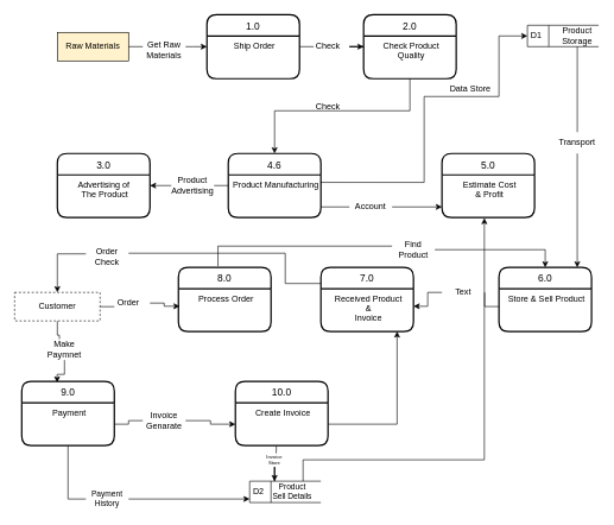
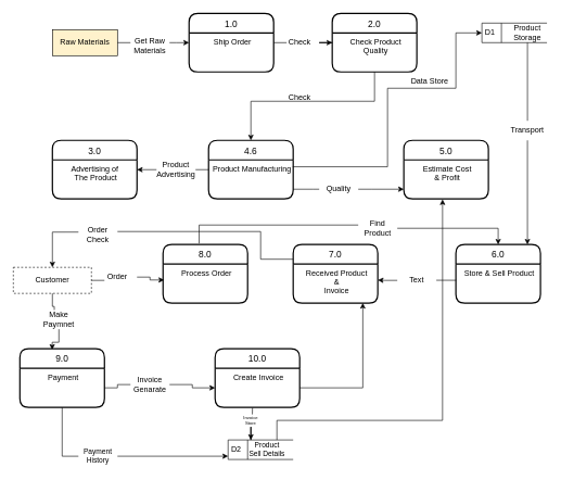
  <mxCell id="0" />
  <mxCell id="1" parent="0" />
  <mxCell id="2" style="edgeStyle=orthogonalEdgeStyle;rounded=0;orthogonalLoop=1;jettySize=auto;html=1;entryX=0;entryY=0.25;entryDx=0;entryDy=0;startArrow=none;" edge="1" parent="1" source="11" target="6"><mxGeometry relative="1" as="geometry"><mxPoint x="280" y="65" as="targetPoint" /><Array as="points"><mxPoint x="270" y="65" /><mxPoint x="270" y="65" /></Array></mxGeometry></mxCell>
  <mxCell id="3" value="Raw Materials" style="whiteSpace=wrap;html=1;align=center;fillColor=#fff2cc;" vertex="1" parent="1"><mxGeometry x="80" y="45" width="100" height="40" as="geometry" /></mxCell>
  <mxCell id="4" style="edgeStyle=orthogonalEdgeStyle;rounded=0;orthogonalLoop=1;jettySize=auto;html=1;entryX=0;entryY=0.25;entryDx=0;entryDy=0;startArrow=none;" edge="1" parent="1" source="9" target="8"><mxGeometry relative="1" as="geometry" /></mxCell>
  <mxCell id="5" value="1.0" style="swimlane;childLayout=stackLayout;horizontal=1;startSize=30;horizontalStack=0;rounded=1;fontSize=14;fontStyle=0;strokeWidth=2;resizeParent=0;resizeLast=1;shadow=0;dashed=0;align=center;" vertex="1" parent="1"><mxGeometry x="290" y="20" width="130" height="90" as="geometry" /></mxCell>
  <mxCell id="6" value="Ship Order" style="align=center;strokeColor=none;fillColor=none;spacingLeft=4;fontSize=12;verticalAlign=top;resizable=0;rotatable=0;part=1;" vertex="1" parent="5"><mxGeometry y="30" width="130" height="60" as="geometry" /></mxCell>
  <mxCell id="7" value="2.0" style="swimlane;childLayout=stackLayout;horizontal=1;startSize=30;horizontalStack=0;rounded=1;fontSize=14;fontStyle=0;strokeWidth=2;resizeParent=0;resizeLast=1;shadow=0;dashed=0;align=center;" vertex="1" parent="1"><mxGeometry x="510" y="20" width="130" height="90" as="geometry" /></mxCell>
  <mxCell id="8" value="Check Product&#10;Quality" style="align=center;strokeColor=none;fillColor=none;spacingLeft=4;fontSize=12;verticalAlign=top;resizable=0;rotatable=0;part=1;" vertex="1" parent="7"><mxGeometry y="30" width="130" height="60" as="geometry" /></mxCell>
  <mxCell id="9" value="Check" style="text;html=1;strokeColor=none;fillColor=none;align=center;verticalAlign=middle;whiteSpace=wrap;rounded=0;" vertex="1" parent="1"><mxGeometry x="430" y="50" width="60" height="30" as="geometry" /></mxCell>
  <mxCell id="10" value="" style="edgeStyle=orthogonalEdgeStyle;rounded=0;orthogonalLoop=1;jettySize=auto;html=1;endArrow=none;" edge="1" parent="1" source="5"><mxGeometry relative="1" as="geometry"><mxPoint x="420" y="65" as="sourcePoint" /><mxPoint x="440" y="65" as="targetPoint" /></mxGeometry></mxCell>
  <mxCell id="11" value="Get Raw&lt;br&gt;Materials" style="text;html=1;strokeColor=none;fillColor=none;align=center;verticalAlign=middle;whiteSpace=wrap;rounded=0;" vertex="1" parent="1"><mxGeometry x="200" y="55" width="60" height="30" as="geometry" /></mxCell>
  <mxCell id="12" value="" style="edgeStyle=orthogonalEdgeStyle;rounded=0;orthogonalLoop=1;jettySize=auto;html=1;endArrow=none;" edge="1" parent="1" source="3"><mxGeometry relative="1" as="geometry"><mxPoint x="200" y="65" as="targetPoint" /><mxPoint x="180" y="65" as="sourcePoint" /></mxGeometry></mxCell>
  <mxCell id="13" value="3.0" style="swimlane;childLayout=stackLayout;horizontal=1;startSize=30;horizontalStack=0;rounded=1;fontSize=14;fontStyle=0;strokeWidth=2;resizeParent=0;resizeLast=1;shadow=0;dashed=0;align=center;" vertex="1" parent="1"><mxGeometry x="80" y="215" width="130" height="90" as="geometry" /></mxCell>
  <mxCell id="14" value="Advertising of &#10;The Product" style="align=center;strokeColor=none;fillColor=none;spacingLeft=4;fontSize=12;verticalAlign=top;resizable=0;rotatable=0;part=1;" vertex="1" parent="13"><mxGeometry y="30" width="130" height="60" as="geometry" /></mxCell>
  <mxCell id="15" value="" style="edgeStyle=orthogonalEdgeStyle;rounded=0;orthogonalLoop=1;jettySize=auto;html=1;startArrow=none;" edge="1" parent="1" source="18" target="14"><mxGeometry relative="1" as="geometry"><Array as="points"><mxPoint x="240" y="260" /></Array></mxGeometry></mxCell>
  <mxCell id="16" value="4.6" style="swimlane;childLayout=stackLayout;horizontal=1;startSize=30;horizontalStack=0;rounded=1;fontSize=14;fontStyle=0;strokeWidth=2;resizeParent=0;resizeLast=1;shadow=0;dashed=0;align=center;" vertex="1" parent="1"><mxGeometry x="320" y="215" width="130" height="90" as="geometry" /></mxCell>
  <mxCell id="17" value="Product Manufacturing" style="align=center;strokeColor=none;fillColor=none;spacingLeft=4;fontSize=12;verticalAlign=top;resizable=0;rotatable=0;part=1;" vertex="1" parent="16"><mxGeometry y="30" width="130" height="60" as="geometry" /></mxCell>
  <mxCell id="18" value="Product&lt;br&gt;Advertising" style="text;html=1;strokeColor=none;fillColor=none;align=center;verticalAlign=middle;whiteSpace=wrap;rounded=0;" vertex="1" parent="1"><mxGeometry x="240" y="245" width="60" height="30" as="geometry" /></mxCell>
  <mxCell id="19" value="" style="edgeStyle=orthogonalEdgeStyle;rounded=0;orthogonalLoop=1;jettySize=auto;html=1;endArrow=none;" edge="1" parent="1" source="16" target="18"><mxGeometry relative="1" as="geometry"><mxPoint x="310" y="260" as="sourcePoint" /><mxPoint x="220" y="260" as="targetPoint" /><Array as="points"><mxPoint x="240" y="260" /></Array></mxGeometry></mxCell>
  <mxCell id="20" style="edgeStyle=orthogonalEdgeStyle;rounded=0;orthogonalLoop=1;jettySize=auto;html=1;entryX=0.5;entryY=0;entryDx=0;entryDy=0;" edge="1" parent="1" source="8" target="16"><mxGeometry relative="1" as="geometry"><Array as="points"><mxPoint x="575" y="155" /><mxPoint x="385" y="155" /></Array></mxGeometry></mxCell>
  <mxCell id="21" value="Check" style="text;html=1;strokeColor=none;fillColor=none;align=center;verticalAlign=middle;whiteSpace=wrap;rounded=0;" vertex="1" parent="1"><mxGeometry x="430" y="135" width="60" height="30" as="geometry" /></mxCell>
  <mxCell id="22" value="5.0" style="swimlane;childLayout=stackLayout;horizontal=1;startSize=30;horizontalStack=0;rounded=1;fontSize=14;fontStyle=0;strokeWidth=2;resizeParent=0;resizeLast=1;shadow=0;dashed=0;align=center;" vertex="1" parent="1"><mxGeometry x="620" y="215" width="130" height="90" as="geometry" /></mxCell>
  <mxCell id="23" value="Estimate Cost&#10;&amp; Profit" style="align=center;strokeColor=none;fillColor=none;spacingLeft=4;fontSize=12;verticalAlign=top;resizable=0;rotatable=0;part=1;" vertex="1" parent="22"><mxGeometry y="30" width="130" height="60" as="geometry" /></mxCell>
  <mxCell id="24" value="D1" style="html=1;dashed=0;whitespace=wrap;shape=mxgraph.dfd.dataStoreID;align=left;spacingLeft=3;points=[[0,0],[0.5,0],[1,0],[0,0.5],[1,0.5],[0,1],[0.5,1],[1,1]];" vertex="1" parent="1"><mxGeometry x="740" y="35" width="100" height="30" as="geometry" /></mxCell>
  <mxCell id="25" style="edgeStyle=orthogonalEdgeStyle;rounded=0;orthogonalLoop=1;jettySize=auto;html=1;startArrow=none;exitX=0.995;exitY=0.176;exitDx=0;exitDy=0;exitPerimeter=0;" edge="1" parent="1" source="17"><mxGeometry relative="1" as="geometry"><mxPoint x="460" y="255" as="sourcePoint" /><mxPoint x="740" y="50" as="targetPoint" /><Array as="points"><mxPoint x="595" y="256" /><mxPoint x="595" y="135" /><mxPoint x="700" y="135" /><mxPoint x="700" y="50" /></Array></mxGeometry></mxCell>
  <mxCell id="26" style="edgeStyle=orthogonalEdgeStyle;rounded=0;orthogonalLoop=1;jettySize=auto;html=1;entryX=0.846;entryY=0;entryDx=0;entryDy=0;entryPerimeter=0;startArrow=none;" edge="1" parent="1" source="39" target="32"><mxGeometry relative="1" as="geometry" /></mxCell>
  <mxCell id="27" value="Product Storage" style="text;html=1;strokeColor=none;fillColor=none;align=center;verticalAlign=middle;whiteSpace=wrap;rounded=0;" vertex="1" parent="1"><mxGeometry x="780" y="35" width="60" height="30" as="geometry" /></mxCell>
  <mxCell id="28" style="edgeStyle=orthogonalEdgeStyle;rounded=0;orthogonalLoop=1;jettySize=auto;html=1;exitX=1;exitY=0.5;exitDx=0;exitDy=0;entryX=0;entryY=0.75;entryDx=0;entryDy=0;startArrow=none;" edge="1" parent="1" source="29" target="23"><mxGeometry relative="1" as="geometry"><Array as="points"><mxPoint x="570" y="290" /><mxPoint x="570" y="290" /></Array></mxGeometry></mxCell>
- <mxCell id="29" value="Account" style="text;html=1;strokeColor=none;fillColor=none;align=center;verticalAlign=middle;whiteSpace=wrap;rounded=0;" vertex="1" parent="1"><mxGeometry x="490" y="275" width="60" height="30" as="geometry" /></mxCell>
+ <mxCell id="29" value="Quality" style="text;html=1;strokeColor=none;fillColor=none;align=center;verticalAlign=middle;whiteSpace=wrap;rounded=0;" vertex="1" parent="1"><mxGeometry x="490" y="275" width="60" height="30" as="geometry" /></mxCell>
  <mxCell id="30" value="" style="edgeStyle=orthogonalEdgeStyle;rounded=0;orthogonalLoop=1;jettySize=auto;html=1;exitX=1;exitY=0.75;exitDx=0;exitDy=0;entryX=0;entryY=0.5;entryDx=0;entryDy=0;endArrow=none;" edge="1" parent="1" source="17" target="29"><mxGeometry relative="1" as="geometry"><mxPoint x="450" y="290" as="sourcePoint" /><mxPoint x="620" y="290" as="targetPoint" /><Array as="points"><mxPoint x="480" y="290" /><mxPoint x="480" y="290" /></Array></mxGeometry></mxCell>
  <mxCell id="31" value="Data Store" style="text;html=1;strokeColor=none;fillColor=none;align=center;verticalAlign=middle;whiteSpace=wrap;rounded=0;" vertex="1" parent="1"><mxGeometry x="630" y="110" width="60" height="30" as="geometry" /></mxCell>
  <mxCell id="32" value="6.0" style="swimlane;childLayout=stackLayout;horizontal=1;startSize=30;horizontalStack=0;rounded=1;fontSize=14;fontStyle=0;strokeWidth=2;resizeParent=0;resizeLast=1;shadow=0;dashed=0;align=center;" vertex="1" parent="1"><mxGeometry x="700" y="375" width="130" height="90" as="geometry" /></mxCell>
  <mxCell id="33" value="Store &amp; Sell Product" style="align=center;strokeColor=none;fillColor=none;spacingLeft=4;fontSize=12;verticalAlign=top;resizable=0;rotatable=0;part=1;" vertex="1" parent="32"><mxGeometry y="30" width="130" height="60" as="geometry" /></mxCell>
  <mxCell id="34" value="7.0" style="swimlane;childLayout=stackLayout;horizontal=1;startSize=30;horizontalStack=0;rounded=1;fontSize=14;fontStyle=0;strokeWidth=2;resizeParent=0;resizeLast=1;shadow=0;dashed=0;align=center;" vertex="1" parent="1"><mxGeometry x="450" y="375" width="130" height="90" as="geometry" /></mxCell>
  <mxCell id="35" value="Received Product&#10;&amp;&#10;Invoice" style="align=center;strokeColor=none;fillColor=none;spacingLeft=4;fontSize=12;verticalAlign=top;resizable=0;rotatable=0;part=1;" vertex="1" parent="34"><mxGeometry y="30" width="130" height="60" as="geometry" /></mxCell>
  <mxCell id="36" style="edgeStyle=orthogonalEdgeStyle;rounded=0;orthogonalLoop=1;jettySize=auto;html=1;entryX=1.001;entryY=0.408;entryDx=0;entryDy=0;startArrow=none;entryPerimeter=0;" edge="1" parent="1" source="37" target="35"><mxGeometry relative="1" as="geometry" /></mxCell>
- <mxCell id="37" value="Text" style="text;html=1;strokeColor=none;fillColor=none;align=center;verticalAlign=middle;whiteSpace=wrap;rounded=0;" vertex="1" parent="1"><mxGeometry x="620" y="395" width="60" height="30" as="geometry" /></mxCell>
+ <mxCell id="37" value="Text" style="text;html=1;strokeColor=none;fillColor=none;align=center;verticalAlign=middle;whiteSpace=wrap;rounded=0;" vertex="1" parent="1"><mxGeometry x="610" y="415" width="60" height="30" as="geometry" /></mxCell>
  <mxCell id="38" value="" style="edgeStyle=orthogonalEdgeStyle;rounded=0;orthogonalLoop=1;jettySize=auto;html=1;entryX=1;entryY=0.5;entryDx=0;entryDy=0;endArrow=none;exitX=0.003;exitY=0.414;exitDx=0;exitDy=0;exitPerimeter=0;" edge="1" parent="1" source="33" target="37"><mxGeometry relative="1" as="geometry"><mxPoint x="700" y="435" as="sourcePoint" /><mxPoint x="580" y="435" as="targetPoint" /></mxGeometry></mxCell>
  <mxCell id="39" value="Transport" style="text;html=1;strokeColor=none;fillColor=none;align=center;verticalAlign=middle;whiteSpace=wrap;rounded=0;" vertex="1" parent="1"><mxGeometry x="780" y="185" width="60" height="30" as="geometry" /></mxCell>
  <mxCell id="40" value="" style="edgeStyle=orthogonalEdgeStyle;rounded=0;orthogonalLoop=1;jettySize=auto;html=1;entryX=0.5;entryY=0;entryDx=0;entryDy=0;endArrow=none;" edge="1" parent="1" source="27" target="39"><mxGeometry relative="1" as="geometry"><mxPoint x="809.98" y="65" as="sourcePoint" /><mxPoint x="809.98" y="375" as="targetPoint" /><Array as="points" /></mxGeometry></mxCell>
  <mxCell id="41" value="8.0" style="swimlane;childLayout=stackLayout;horizontal=1;startSize=30;horizontalStack=0;rounded=1;fontSize=14;fontStyle=0;strokeWidth=2;resizeParent=0;resizeLast=1;shadow=0;dashed=0;align=center;" vertex="1" parent="1"><mxGeometry x="250" y="375" width="130" height="90" as="geometry" /></mxCell>
  <mxCell id="42" value="Process Order" style="align=center;strokeColor=none;fillColor=none;spacingLeft=4;fontSize=12;verticalAlign=top;resizable=0;rotatable=0;part=1;" vertex="1" parent="41"><mxGeometry y="30" width="130" height="60" as="geometry" /></mxCell>
  <mxCell id="43" style="edgeStyle=orthogonalEdgeStyle;rounded=0;orthogonalLoop=1;jettySize=auto;html=1;entryX=0.5;entryY=0;entryDx=0;entryDy=0;" edge="1" parent="1" source="44" target="32"><mxGeometry relative="1" as="geometry"><mxPoint x="740" y="345" as="targetPoint" /></mxGeometry></mxCell>
  <mxCell id="44" value="Find Product" style="text;html=1;strokeColor=none;fillColor=none;align=center;verticalAlign=middle;whiteSpace=wrap;rounded=0;" vertex="1" parent="1"><mxGeometry x="550" y="335" width="60" height="30" as="geometry" /></mxCell>
  <mxCell id="45" value="" style="endArrow=none;html=1;rounded=0;exitX=0.427;exitY=-0.02;exitDx=0;exitDy=0;exitPerimeter=0;edgeStyle=orthogonalEdgeStyle;" edge="1" parent="1" source="41"><mxGeometry width="50" height="50" relative="1" as="geometry"><mxPoint x="270" y="375" as="sourcePoint" /><mxPoint x="550" y="345" as="targetPoint" /><Array as="points"><mxPoint x="306" y="345" /></Array></mxGeometry></mxCell>
  <mxCell id="46" style="edgeStyle=orthogonalEdgeStyle;rounded=0;orthogonalLoop=1;jettySize=auto;html=1;entryX=0.013;entryY=0.407;entryDx=0;entryDy=0;entryPerimeter=0;startArrow=none;exitX=1;exitY=0.5;exitDx=0;exitDy=0;" edge="1" parent="1" source="52" target="42"><mxGeometry relative="1" as="geometry"><Array as="points"><mxPoint x="230" y="425" /><mxPoint x="230" y="429" /></Array></mxGeometry></mxCell>
  <mxCell id="47" style="edgeStyle=orthogonalEdgeStyle;rounded=0;orthogonalLoop=1;jettySize=auto;html=1;entryX=0.382;entryY=0.017;entryDx=0;entryDy=0;entryPerimeter=0;startArrow=none;" edge="1" parent="1" source="56" target="54"><mxGeometry relative="1" as="geometry" /></mxCell>
  <mxCell id="48" value="Customer" style="rounded=0;whiteSpace=wrap;html=1;dashed=1;" vertex="1" parent="1"><mxGeometry x="20" y="410" width="120" height="40" as="geometry" /></mxCell>
  <mxCell id="49" style="edgeStyle=orthogonalEdgeStyle;rounded=0;orthogonalLoop=1;jettySize=auto;html=1;entryX=0.5;entryY=0;entryDx=0;entryDy=0;exitX=0.001;exitY=0.362;exitDx=0;exitDy=0;startArrow=none;exitPerimeter=0;" edge="1" parent="1" source="50" target="48"><mxGeometry relative="1" as="geometry"><Array as="points"><mxPoint x="80" y="356" /></Array></mxGeometry></mxCell>
  <mxCell id="50" value="Order Check" style="text;html=1;strokeColor=none;fillColor=none;align=center;verticalAlign=middle;whiteSpace=wrap;rounded=0;" vertex="1" parent="1"><mxGeometry x="120" y="345" width="60" height="30" as="geometry" /></mxCell>
  <mxCell id="51" value="" style="edgeStyle=orthogonalEdgeStyle;rounded=0;orthogonalLoop=1;jettySize=auto;html=1;exitX=0;exitY=0.25;exitDx=0;exitDy=0;endArrow=none;" edge="1" parent="1" source="34"><mxGeometry relative="1" as="geometry"><mxPoint x="450" y="405" as="sourcePoint" /><mxPoint x="180" y="355" as="targetPoint" /><Array as="points"><mxPoint x="400" y="397" /><mxPoint x="400" y="355" /></Array></mxGeometry></mxCell>
  <mxCell id="52" value="Order" style="text;html=1;strokeColor=none;fillColor=none;align=center;verticalAlign=middle;whiteSpace=wrap;rounded=0;" vertex="1" parent="1"><mxGeometry x="150" y="410" width="60" height="30" as="geometry" /></mxCell>
  <mxCell id="53" value="" style="edgeStyle=orthogonalEdgeStyle;rounded=0;orthogonalLoop=1;jettySize=auto;html=1;endArrow=none;" edge="1" parent="1" source="48"><mxGeometry relative="1" as="geometry"><mxPoint x="140" y="430" as="sourcePoint" /><mxPoint x="160" y="430" as="targetPoint" /></mxGeometry></mxCell>
  <mxCell id="54" value="9.0" style="swimlane;childLayout=stackLayout;horizontal=1;startSize=30;horizontalStack=0;rounded=1;fontSize=14;fontStyle=0;strokeWidth=2;resizeParent=0;resizeLast=1;shadow=0;dashed=0;align=center;" vertex="1" parent="1"><mxGeometry x="30" y="535" width="130" height="90" as="geometry" /></mxCell>
  <mxCell id="55" value="Payment" style="align=center;strokeColor=none;fillColor=none;spacingLeft=4;fontSize=12;verticalAlign=top;resizable=0;rotatable=0;part=1;" vertex="1" parent="54"><mxGeometry y="30" width="130" height="60" as="geometry" /></mxCell>
  <mxCell id="56" value="Make Paymnet" style="text;html=1;strokeColor=none;fillColor=none;align=center;verticalAlign=middle;whiteSpace=wrap;rounded=0;" vertex="1" parent="1"><mxGeometry x="60" y="475" width="60" height="30" as="geometry" /></mxCell>
  <mxCell id="57" value="" style="edgeStyle=orthogonalEdgeStyle;rounded=0;orthogonalLoop=1;jettySize=auto;html=1;entryX=0.382;entryY=0.017;entryDx=0;entryDy=0;entryPerimeter=0;endArrow=none;" edge="1" parent="1" source="48" target="56"><mxGeometry relative="1" as="geometry"><mxPoint x="80" y="450" as="sourcePoint" /><mxPoint x="79.66" y="536.53" as="targetPoint" /></mxGeometry></mxCell>
  <mxCell id="58" value="10.0" style="swimlane;childLayout=stackLayout;horizontal=1;startSize=30;horizontalStack=0;rounded=1;fontSize=14;fontStyle=0;strokeWidth=2;resizeParent=0;resizeLast=1;shadow=0;dashed=0;align=center;" vertex="1" parent="1"><mxGeometry x="330" y="535" width="130" height="90" as="geometry" /></mxCell>
  <mxCell id="59" value="Create Invoice" style="align=center;strokeColor=none;fillColor=none;spacingLeft=4;fontSize=12;verticalAlign=top;resizable=0;rotatable=0;part=1;" vertex="1" parent="58"><mxGeometry y="30" width="130" height="60" as="geometry" /></mxCell>
  <mxCell id="60" style="edgeStyle=orthogonalEdgeStyle;rounded=0;orthogonalLoop=1;jettySize=auto;html=1;entryX=0;entryY=0.5;entryDx=0;entryDy=0;startArrow=none;" edge="1" parent="1" source="61" target="59"><mxGeometry relative="1" as="geometry" /></mxCell>
  <mxCell id="61" value="Invoice&lt;br&gt;Genarate" style="text;html=1;strokeColor=none;fillColor=none;align=center;verticalAlign=middle;whiteSpace=wrap;rounded=0;" vertex="1" parent="1"><mxGeometry x="200" y="575" width="60" height="30" as="geometry" /></mxCell>
  <mxCell id="62" value="" style="edgeStyle=orthogonalEdgeStyle;rounded=0;orthogonalLoop=1;jettySize=auto;html=1;entryX=0;entryY=0.5;entryDx=0;entryDy=0;endArrow=none;" edge="1" parent="1" source="55" target="61"><mxGeometry relative="1" as="geometry"><mxPoint x="160" y="595" as="sourcePoint" /><mxPoint x="330" y="595" as="targetPoint" /></mxGeometry></mxCell>
  <mxCell id="63" style="edgeStyle=orthogonalEdgeStyle;rounded=0;orthogonalLoop=1;jettySize=auto;html=1;entryX=0.823;entryY=0.996;entryDx=0;entryDy=0;entryPerimeter=0;" edge="1" parent="1" source="59" target="35"><mxGeometry relative="1" as="geometry"><Array as="points"><mxPoint x="557" y="595" /></Array></mxGeometry></mxCell>
  <mxCell id="64" value="D2" style="html=1;dashed=0;whitespace=wrap;shape=mxgraph.dfd.dataStoreID;align=left;spacingLeft=3;points=[[0,0],[0.5,0],[1,0],[0,0.5],[1,0.5],[0,1],[0.5,1],[1,1]];" vertex="1" parent="1"><mxGeometry x="350" y="675" width="100" height="30" as="geometry" /></mxCell>
  <mxCell id="65" style="edgeStyle=orthogonalEdgeStyle;rounded=0;orthogonalLoop=1;jettySize=auto;html=1;exitX=0.75;exitY=0;exitDx=0;exitDy=0;entryX=0.458;entryY=1.01;entryDx=0;entryDy=0;entryPerimeter=0;fontSize=11;" edge="1" parent="1" source="66" target="23"><mxGeometry relative="1" as="geometry"><Array as="points"><mxPoint x="425" y="645" /><mxPoint x="680" y="645" /></Array></mxGeometry></mxCell>
  <mxCell id="66" value="Product Sell Details" style="text;html=1;strokeColor=none;fillColor=none;align=center;verticalAlign=middle;whiteSpace=wrap;rounded=0;fontSize=11;" vertex="1" parent="1"><mxGeometry x="380" y="675" width="60" height="30" as="geometry" /></mxCell>
  <mxCell id="67" style="edgeStyle=orthogonalEdgeStyle;rounded=0;orthogonalLoop=1;jettySize=auto;html=1;entryX=0;entryY=0.833;entryDx=0;entryDy=0;entryPerimeter=0;fontSize=11;" edge="1" parent="1" source="68" target="64"><mxGeometry relative="1" as="geometry" /></mxCell>
  <mxCell id="68" value="Payment History" style="text;html=1;strokeColor=none;fillColor=none;align=center;verticalAlign=middle;whiteSpace=wrap;rounded=0;fontSize=11;" vertex="1" parent="1"><mxGeometry x="120" y="685" width="60" height="30" as="geometry" /></mxCell>
  <mxCell id="69" value="" style="endArrow=none;html=1;rounded=0;fontSize=11;entryX=0.5;entryY=1;entryDx=0;entryDy=0;exitX=0;exitY=0.5;exitDx=0;exitDy=0;edgeStyle=orthogonalEdgeStyle;" edge="1" parent="1" source="68" target="54"><mxGeometry width="50" height="50" relative="1" as="geometry"><mxPoint x="60" y="665" as="sourcePoint" /><mxPoint x="110" y="615" as="targetPoint" /></mxGeometry></mxCell>
  <mxCell id="70" style="edgeStyle=orthogonalEdgeStyle;rounded=0;orthogonalLoop=1;jettySize=auto;html=1;entryX=0.083;entryY=0;entryDx=0;entryDy=0;entryPerimeter=0;fontSize=7;" edge="1" parent="1" source="71" target="66"><mxGeometry relative="1" as="geometry" /></mxCell>
  <mxCell id="71" value="Invoice&lt;br style=&quot;font-size: 7px;&quot;&gt;Store" style="text;html=1;strokeColor=none;fillColor=none;align=center;verticalAlign=middle;whiteSpace=wrap;rounded=0;fontSize=7;" vertex="1" parent="1"><mxGeometry x="360" y="635" width="50" height="20" as="geometry" /></mxCell>
  <mxCell id="72" value="" style="endArrow=none;html=1;rounded=0;fontSize=11;entryX=0.442;entryY=1.01;entryDx=0;entryDy=0;entryPerimeter=0;exitX=0.545;exitY=0.038;exitDx=0;exitDy=0;exitPerimeter=0;" edge="1" parent="1" source="71" target="59"><mxGeometry width="50" height="50" relative="1" as="geometry"><mxPoint x="470" y="665" as="sourcePoint" /><mxPoint x="520" y="615" as="targetPoint" /></mxGeometry></mxCell>
